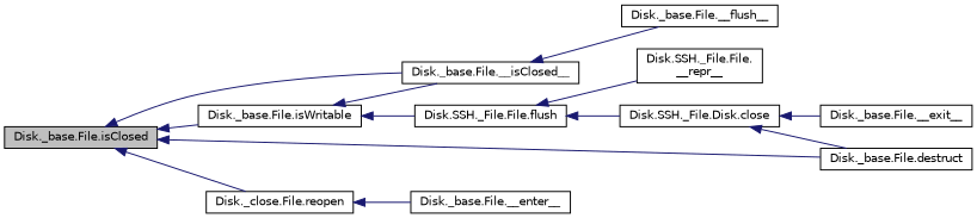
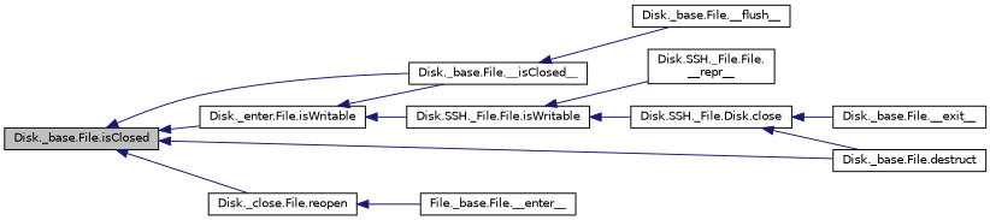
  digraph {
    rankdir=LR
    node [color=black fontname=Helvetica fontsize=10 shape=record]
    edge [color=midnightblue dir=back fontname=Helvetica fontsize=10 labelfontname=Helvetica labelfontsize=10 style=solid]
    n1 [fillcolor=grey75 fontcolor=black height=0.2 label="Disk._base.File.isClosed" style=filled width=0.4]
    n2 [height=0.2 label="Disk._base.File.__isClosed__" width=0.4]
-   n3 [height=0.2 label="Disk._base.File.isWritable" width=0.4]
+   n3 [height=0.2 label="Disk._enter.File.isWritable" width=0.4]
    n4 [height=0.2 label="Disk._base.File.destruct" width=0.4]
    n5 [height=0.2 label="Disk._close.File.reopen" width=0.4]
    n6 [height=0.2 label="Disk._base.File.__flush__" width=0.4]
-   n7 [height=0.2 label="Disk._base.File.__enter__" width=0.4]
-   n8 [height=0.2 label="Disk.SSH._File.File.flush" width=0.4]
+   n7 [height=0.2 label="File._base.File.__enter__" width=0.4]
+   n8 [height=0.2 label="Disk.SSH._File.File.isWritable" width=0.4]
    n9 [height=0.2 label="Disk.SSH._File.File.\l__repr__" width=0.4]
    n10 [height=0.2 label="Disk.SSH._File.Disk.close" width=0.4]
    n11 [height=0.2 label="Disk._base.File.__exit__" width=0.4]
    n1 -> n2
    n1 -> n3
    n1 -> n4
    n1 -> n5
    n2 -> n6
    n3 -> n2
    n3 -> n8
    n5 -> n7
    n8 -> n9
    n8 -> n10
    n10 -> n4
    n10 -> n11
  }
